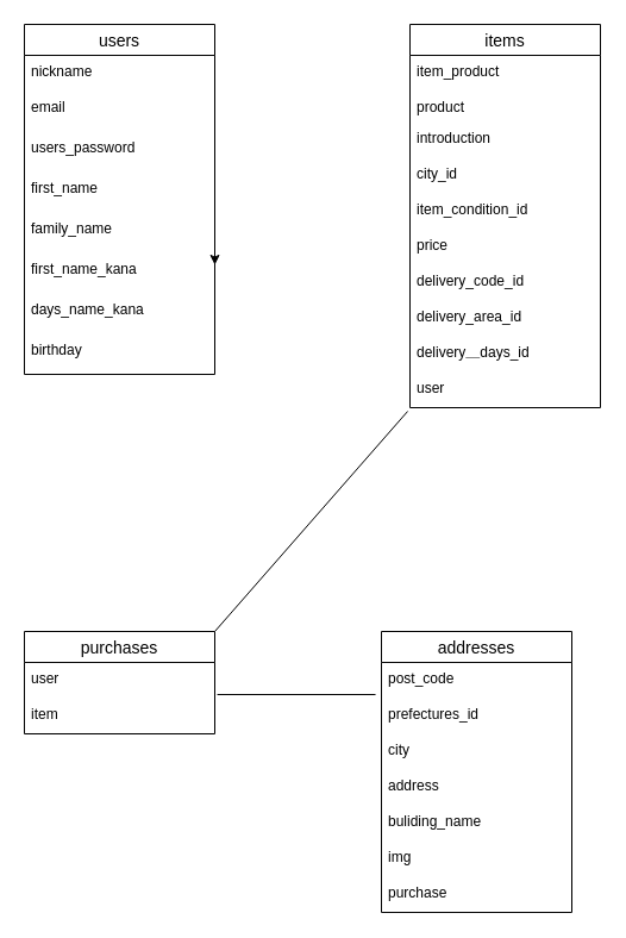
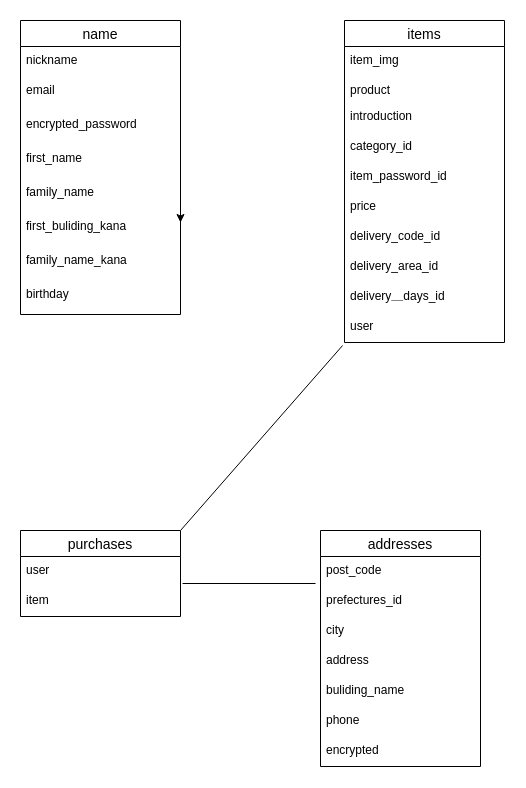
  <mxCell id="0" />
  <mxCell id="1" parent="0" />
- <mxCell id="2" value="users" style="swimlane;fontStyle=0;childLayout=stackLayout;horizontal=1;startSize=26;horizontalStack=0;resizeParent=1;resizeParentMax=0;resizeLast=0;collapsible=1;marginBottom=0;align=center;fontSize=14;" parent="1" vertex="1"><mxGeometry x="20" y="20" width="160" height="294" as="geometry" /></mxCell>
+ <mxCell id="2" value="name" style="swimlane;fontStyle=0;childLayout=stackLayout;horizontal=1;startSize=26;horizontalStack=0;resizeParent=1;resizeParentMax=0;resizeLast=0;collapsible=1;marginBottom=0;align=center;fontSize=14;" parent="1" vertex="1"><mxGeometry x="20" y="20" width="160" height="294" as="geometry" /></mxCell>
  <mxCell id="3" value="nickname" style="text;strokeColor=none;fillColor=none;spacingLeft=4;spacingRight=4;overflow=hidden;rotatable=0;points=[[0,0.5],[1,0.5]];portConstraint=eastwest;fontSize=12;" parent="2" vertex="1"><mxGeometry y="26" width="160" height="30" as="geometry" /></mxCell>
  <mxCell id="4" value="email" style="text;strokeColor=none;fillColor=none;spacingLeft=4;spacingRight=4;overflow=hidden;rotatable=0;points=[[0,0.5],[1,0.5]];portConstraint=eastwest;fontSize=12;" parent="2" vertex="1"><mxGeometry y="56" width="160" height="34" as="geometry" /></mxCell>
- <mxCell id="5" value="users_password" style="text;strokeColor=none;fillColor=none;spacingLeft=4;spacingRight=4;overflow=hidden;rotatable=0;points=[[0,0.5],[1,0.5]];portConstraint=eastwest;fontSize=12;" parent="2" vertex="1"><mxGeometry y="90" width="160" height="34" as="geometry" /></mxCell>
+ <mxCell id="5" value="encrypted_password" style="text;strokeColor=none;fillColor=none;spacingLeft=4;spacingRight=4;overflow=hidden;rotatable=0;points=[[0,0.5],[1,0.5]];portConstraint=eastwest;fontSize=12;" parent="2" vertex="1"><mxGeometry y="90" width="160" height="34" as="geometry" /></mxCell>
  <mxCell id="6" value="first_name" style="text;strokeColor=none;fillColor=none;spacingLeft=4;spacingRight=4;overflow=hidden;rotatable=0;points=[[0,0.5],[1,0.5]];portConstraint=eastwest;fontSize=12;" parent="2" vertex="1"><mxGeometry y="124" width="160" height="34" as="geometry" /></mxCell>
  <mxCell id="7" value="family_name" style="text;strokeColor=none;fillColor=none;spacingLeft=4;spacingRight=4;overflow=hidden;rotatable=0;points=[[0,0.5],[1,0.5]];portConstraint=eastwest;fontSize=12;" parent="2" vertex="1"><mxGeometry y="158" width="160" height="34" as="geometry" /></mxCell>
- <mxCell id="8" value="first_name_kana" style="text;strokeColor=none;fillColor=none;spacingLeft=4;spacingRight=4;overflow=hidden;rotatable=0;points=[[0,0.5],[1,0.5]];portConstraint=eastwest;fontSize=12;" parent="2" vertex="1"><mxGeometry y="192" width="160" height="34" as="geometry" /></mxCell>
- <mxCell id="9" value="days_name_kana" style="text;strokeColor=none;fillColor=none;spacingLeft=4;spacingRight=4;overflow=hidden;rotatable=0;points=[[0,0.5],[1,0.5]];portConstraint=eastwest;fontSize=12;" parent="2" vertex="1"><mxGeometry y="226" width="160" height="34" as="geometry" /></mxCell>
+ <mxCell id="8" value="first_buliding_kana" style="text;strokeColor=none;fillColor=none;spacingLeft=4;spacingRight=4;overflow=hidden;rotatable=0;points=[[0,0.5],[1,0.5]];portConstraint=eastwest;fontSize=12;" parent="2" vertex="1"><mxGeometry y="192" width="160" height="34" as="geometry" /></mxCell>
+ <mxCell id="9" value="family_name_kana" style="text;strokeColor=none;fillColor=none;spacingLeft=4;spacingRight=4;overflow=hidden;rotatable=0;points=[[0,0.5],[1,0.5]];portConstraint=eastwest;fontSize=12;" parent="2" vertex="1"><mxGeometry y="226" width="160" height="34" as="geometry" /></mxCell>
  <mxCell id="10" value="birthday" style="text;strokeColor=none;fillColor=none;spacingLeft=4;spacingRight=4;overflow=hidden;rotatable=0;points=[[0,0.5],[1,0.5]];portConstraint=eastwest;fontSize=12;" parent="2" vertex="1"><mxGeometry y="260" width="160" height="34" as="geometry" /></mxCell>
  <mxCell id="11" value="items" style="swimlane;fontStyle=0;childLayout=stackLayout;horizontal=1;startSize=26;horizontalStack=0;resizeParent=1;resizeParentMax=0;resizeLast=0;collapsible=1;marginBottom=0;align=center;fontSize=14;" parent="1" vertex="1"><mxGeometry x="344" y="20" width="160" height="322" as="geometry" /></mxCell>
- <mxCell id="12" value="item_product" style="text;strokeColor=none;fillColor=none;spacingLeft=4;spacingRight=4;overflow=hidden;rotatable=0;points=[[0,0.5],[1,0.5]];portConstraint=eastwest;fontSize=12;" parent="11" vertex="1"><mxGeometry y="26" width="160" height="30" as="geometry" /></mxCell>
+ <mxCell id="12" value="item_img" style="text;strokeColor=none;fillColor=none;spacingLeft=4;spacingRight=4;overflow=hidden;rotatable=0;points=[[0,0.5],[1,0.5]];portConstraint=eastwest;fontSize=12;" parent="11" vertex="1"><mxGeometry y="26" width="160" height="30" as="geometry" /></mxCell>
  <mxCell id="13" value="product" style="text;strokeColor=none;fillColor=none;spacingLeft=4;spacingRight=4;overflow=hidden;rotatable=0;points=[[0,0.5],[1,0.5]];portConstraint=eastwest;fontSize=12;" parent="11" vertex="1"><mxGeometry y="56" width="160" height="26" as="geometry" /></mxCell>
  <mxCell id="14" value="introduction" style="text;strokeColor=none;fillColor=none;spacingLeft=4;spacingRight=4;overflow=hidden;rotatable=0;points=[[0,0.5],[1,0.5]];portConstraint=eastwest;fontSize=12;" parent="11" vertex="1"><mxGeometry y="82" width="160" height="30" as="geometry" /></mxCell>
- <mxCell id="15" value="city_id&#10;&#10;" style="text;strokeColor=none;fillColor=none;spacingLeft=4;spacingRight=4;overflow=hidden;rotatable=0;points=[[0,0.5],[1,0.5]];portConstraint=eastwest;fontSize=12;" parent="11" vertex="1"><mxGeometry y="112" width="160" height="30" as="geometry" /></mxCell>
- <mxCell id="16" value="item_condition_id" style="text;strokeColor=none;fillColor=none;spacingLeft=4;spacingRight=4;overflow=hidden;rotatable=0;points=[[0,0.5],[1,0.5]];portConstraint=eastwest;fontSize=12;" parent="11" vertex="1"><mxGeometry y="142" width="160" height="30" as="geometry" /></mxCell>
+ <mxCell id="15" value="category_id&#10;&#10;" style="text;strokeColor=none;fillColor=none;spacingLeft=4;spacingRight=4;overflow=hidden;rotatable=0;points=[[0,0.5],[1,0.5]];portConstraint=eastwest;fontSize=12;" parent="11" vertex="1"><mxGeometry y="112" width="160" height="30" as="geometry" /></mxCell>
+ <mxCell id="16" value="item_password_id" style="text;strokeColor=none;fillColor=none;spacingLeft=4;spacingRight=4;overflow=hidden;rotatable=0;points=[[0,0.5],[1,0.5]];portConstraint=eastwest;fontSize=12;" parent="11" vertex="1"><mxGeometry y="142" width="160" height="30" as="geometry" /></mxCell>
  <mxCell id="17" value="price&#10;&#10;&#10;" style="text;strokeColor=none;fillColor=none;spacingLeft=4;spacingRight=4;overflow=hidden;rotatable=0;points=[[0,0.5],[1,0.5]];portConstraint=eastwest;fontSize=12;" parent="11" vertex="1"><mxGeometry y="172" width="160" height="30" as="geometry" /></mxCell>
  <mxCell id="18" value="delivery_code_id" style="text;strokeColor=none;fillColor=none;spacingLeft=4;spacingRight=4;overflow=hidden;rotatable=0;points=[[0,0.5],[1,0.5]];portConstraint=eastwest;fontSize=12;" parent="11" vertex="1"><mxGeometry y="202" width="160" height="30" as="geometry" /></mxCell>
  <mxCell id="19" value="delivery_area_id" style="text;strokeColor=none;fillColor=none;spacingLeft=4;spacingRight=4;overflow=hidden;rotatable=0;points=[[0,0.5],[1,0.5]];portConstraint=eastwest;fontSize=12;" parent="11" vertex="1"><mxGeometry y="232" width="160" height="30" as="geometry" /></mxCell>
  <mxCell id="20" value="delivery＿days_id&#10;" style="text;strokeColor=none;fillColor=none;spacingLeft=4;spacingRight=4;overflow=hidden;rotatable=0;points=[[0,0.5],[1,0.5]];portConstraint=eastwest;fontSize=12;" parent="11" vertex="1"><mxGeometry y="262" width="160" height="30" as="geometry" /></mxCell>
  <mxCell id="21" value="user" style="text;strokeColor=none;fillColor=none;spacingLeft=4;spacingRight=4;overflow=hidden;rotatable=0;points=[[0,0.5],[1,0.5]];portConstraint=eastwest;fontSize=12;" parent="11" vertex="1"><mxGeometry y="292" width="160" height="30" as="geometry" /></mxCell>
  <mxCell id="22" style="edgeStyle=orthogonalEdgeStyle;rounded=0;orthogonalLoop=1;jettySize=auto;html=1;" parent="1" edge="1"><mxGeometry relative="1" as="geometry"><mxPoint x="180" y="202" as="sourcePoint" /><mxPoint x="180" y="222" as="targetPoint" /></mxGeometry></mxCell>
  <mxCell id="23" value="addresses" style="swimlane;fontStyle=0;childLayout=stackLayout;horizontal=1;startSize=26;horizontalStack=0;resizeParent=1;resizeParentMax=0;resizeLast=0;collapsible=1;marginBottom=0;align=center;fontSize=14;" parent="1" vertex="1"><mxGeometry x="320" y="530" width="160" height="236" as="geometry" /></mxCell>
  <mxCell id="24" value="post_code" style="text;strokeColor=none;fillColor=none;spacingLeft=4;spacingRight=4;overflow=hidden;rotatable=0;points=[[0,0.5],[1,0.5]];portConstraint=eastwest;fontSize=12;" parent="23" vertex="1"><mxGeometry y="26" width="160" height="30" as="geometry" /></mxCell>
  <mxCell id="25" value="prefectures_id" style="text;strokeColor=none;fillColor=none;spacingLeft=4;spacingRight=4;overflow=hidden;rotatable=0;points=[[0,0.5],[1,0.5]];portConstraint=eastwest;fontSize=12;" parent="23" vertex="1"><mxGeometry y="56" width="160" height="30" as="geometry" /></mxCell>
  <mxCell id="26" value="city" style="text;strokeColor=none;fillColor=none;spacingLeft=4;spacingRight=4;overflow=hidden;rotatable=0;points=[[0,0.5],[1,0.5]];portConstraint=eastwest;fontSize=12;" parent="23" vertex="1"><mxGeometry y="86" width="160" height="30" as="geometry" /></mxCell>
  <mxCell id="27" value="address" style="text;strokeColor=none;fillColor=none;spacingLeft=4;spacingRight=4;overflow=hidden;rotatable=0;points=[[0,0.5],[1,0.5]];portConstraint=eastwest;fontSize=12;" parent="23" vertex="1"><mxGeometry y="116" width="160" height="30" as="geometry" /></mxCell>
  <mxCell id="28" value="buliding_name" style="text;strokeColor=none;fillColor=none;spacingLeft=4;spacingRight=4;overflow=hidden;rotatable=0;points=[[0,0.5],[1,0.5]];portConstraint=eastwest;fontSize=12;" parent="23" vertex="1"><mxGeometry y="146" width="160" height="30" as="geometry" /></mxCell>
- <mxCell id="29" value="img" style="text;strokeColor=none;fillColor=none;spacingLeft=4;spacingRight=4;overflow=hidden;rotatable=0;points=[[0,0.5],[1,0.5]];portConstraint=eastwest;fontSize=12;" parent="23" vertex="1"><mxGeometry y="176" width="160" height="30" as="geometry" /></mxCell>
- <mxCell id="30" value="purchase" style="text;strokeColor=none;fillColor=none;spacingLeft=4;spacingRight=4;overflow=hidden;rotatable=0;points=[[0,0.5],[1,0.5]];portConstraint=eastwest;fontSize=12;" parent="23" vertex="1"><mxGeometry y="206" width="160" height="30" as="geometry" /></mxCell>
+ <mxCell id="29" value="phone" style="text;strokeColor=none;fillColor=none;spacingLeft=4;spacingRight=4;overflow=hidden;rotatable=0;points=[[0,0.5],[1,0.5]];portConstraint=eastwest;fontSize=12;" parent="23" vertex="1"><mxGeometry y="176" width="160" height="30" as="geometry" /></mxCell>
+ <mxCell id="30" value="encrypted" style="text;strokeColor=none;fillColor=none;spacingLeft=4;spacingRight=4;overflow=hidden;rotatable=0;points=[[0,0.5],[1,0.5]];portConstraint=eastwest;fontSize=12;" parent="23" vertex="1"><mxGeometry y="206" width="160" height="30" as="geometry" /></mxCell>
  <mxCell id="31" value="" style="endArrow=none;html=1;rounded=0;exitX=1;exitY=0;exitDx=0;exitDy=0;entryX=-0.012;entryY=1.1;entryDx=0;entryDy=0;entryPerimeter=0;" parent="1" source="33" target="21" edge="1"><mxGeometry relative="1" as="geometry"><mxPoint x="280" y="430" as="sourcePoint" /><mxPoint x="440" y="430" as="targetPoint" /></mxGeometry></mxCell>
  <mxCell id="32" value="" style="endArrow=none;html=1;rounded=0;exitX=1.013;exitY=0.9;exitDx=0;exitDy=0;exitPerimeter=0;entryX=-0.031;entryY=-0.1;entryDx=0;entryDy=0;entryPerimeter=0;" parent="1" source="34" edge="1"><mxGeometry relative="1" as="geometry"><mxPoint x="280" y="430" as="sourcePoint" /><mxPoint x="315.04" y="583" as="targetPoint" /></mxGeometry></mxCell>
  <mxCell id="33" value="purchases" style="swimlane;fontStyle=0;childLayout=stackLayout;horizontal=1;startSize=26;horizontalStack=0;resizeParent=1;resizeParentMax=0;resizeLast=0;collapsible=1;marginBottom=0;align=center;fontSize=14;" parent="1" vertex="1"><mxGeometry x="20" y="530" width="160" height="86" as="geometry" /></mxCell>
  <mxCell id="34" value="user" style="text;strokeColor=none;fillColor=none;spacingLeft=4;spacingRight=4;overflow=hidden;rotatable=0;points=[[0,0.5],[1,0.5]];portConstraint=eastwest;fontSize=12;" parent="33" vertex="1"><mxGeometry y="26" width="160" height="30" as="geometry" /></mxCell>
  <mxCell id="35" value="item" style="text;strokeColor=none;fillColor=none;spacingLeft=4;spacingRight=4;overflow=hidden;rotatable=0;points=[[0,0.5],[1,0.5]];portConstraint=eastwest;fontSize=12;" parent="33" vertex="1"><mxGeometry y="56" width="160" height="30" as="geometry" /></mxCell>
